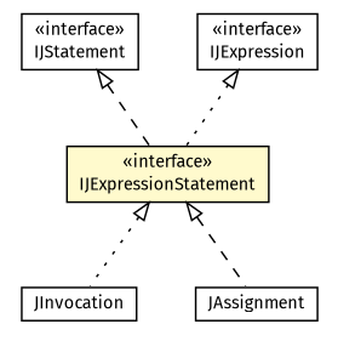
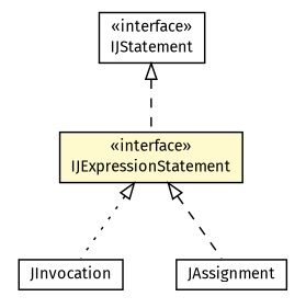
  digraph {
    fontname="Fira Sans"
    nodesep=0.25
    ranksep=0.5
    node [fontcolor=black fontname="Fira Sans" fontsize=10.0 shape=plaintext]
    edge [arrowtail=empty dir=back fontname="Fira Sans" fontsize=10 headport=p labelfontname=arial labelfontsize=10 style=dashed tailport=p]
    n1 [label=<<table title="com.helger.jcodemodel.JInvocation" border="0" cellborder="1" cellspacing="0" cellpadding="2" port="p" href="./JInvocation.html"> 		<tr><td><table border="0" cellspacing="0" cellpadding="1"> <tr><td align="center" balign="center"> JInvocation </td></tr> 		</table></td></tr> 		</table>>]
    n2 [label=<<table title="com.helger.jcodemodel.JAssignment" border="0" cellborder="1" cellspacing="0" cellpadding="2" port="p" href="./JAssignment.html"> 		<tr><td><table border="0" cellspacing="0" cellpadding="1"> <tr><td align="center" balign="center"> JAssignment </td></tr> 		</table></td></tr> 		</table>>]
    n3 [label=<<table title="com.helger.jcodemodel.IJStatement" border="0" cellborder="1" cellspacing="0" cellpadding="2" port="p" href="./IJStatement.html"> 		<tr><td><table border="0" cellspacing="0" cellpadding="1"> <tr><td align="center" balign="center"> &#171;interface&#187; </td></tr> <tr><td align="center" balign="center"> IJStatement </td></tr> 		</table></td></tr> 		</table>>]
    n4 [label=<<table title="com.helger.jcodemodel.IJExpressionStatement" border="0" cellborder="1" cellspacing="0" cellpadding="2" port="p" bgcolor="lemonChiffon" href="./IJExpressionStatement.html"> 		<tr><td><table border="0" cellspacing="0" cellpadding="1"> <tr><td align="center" balign="center"> &#171;interface&#187; </td></tr> <tr><td align="center" balign="center"> IJExpressionStatement </td></tr> 		</table></td></tr> 		</table>>]
-   n5 [label=<<table title="com.helger.jcodemodel.IJExpression" border="0" cellborder="1" cellspacing="0" cellpadding="2" port="p" href="./IJExpression.html"> 		<tr><td><table border="0" cellspacing="0" cellpadding="1"> <tr><td align="center" balign="center"> &#171;interface&#187; </td></tr> <tr><td align="center" balign="center"> IJExpression </td></tr> 		</table></td></tr> 		</table>>]
    n3 -> n4
    n4 -> n1 [style=dotted]
    n4 -> n2
-   n5 -> n4 [style=dotted]
  }
